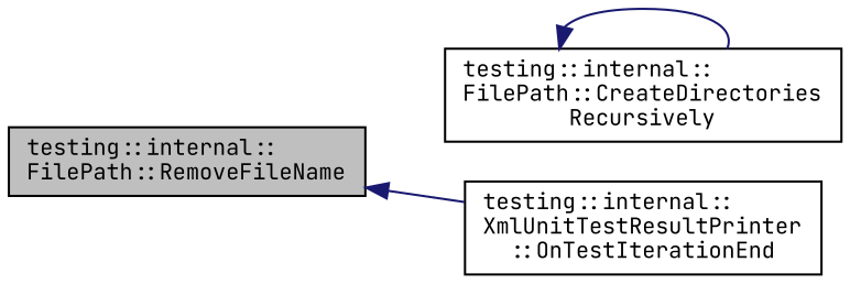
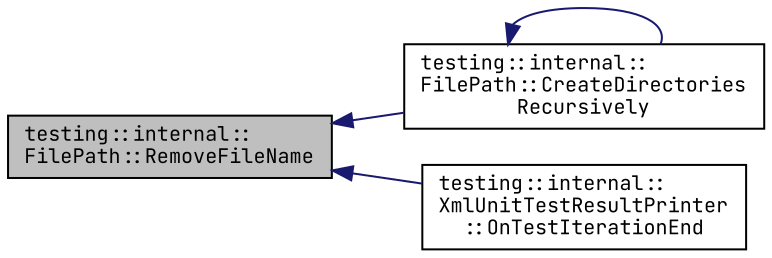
  digraph {
    rankdir=LR
    fontname="JetBrains Mono"
    node [color=black fillcolor=white fontname="JetBrains Mono" fontsize=10 shape=record style=filled]
    edge [color=midnightblue dir=back fontname="JetBrains Mono" fontsize=10 labelfontname=Helvetica labelfontsize=10 style=solid]
    n1 [fillcolor=grey75 fontcolor=black height=0.2 label="testing::internal::\lFilePath::RemoveFileName" width=0.4]
    n2 [height=0.2 label="testing::internal::\lFilePath::CreateDirectories\lRecursively" width=0.4]
    n3 [height=0.2 label="testing::internal::\lXmlUnitTestResultPrinter\l::OnTestIterationEnd" width=0.4]
+   n1 -> n2
    n1 -> n3
    n2 -> n2
  }
